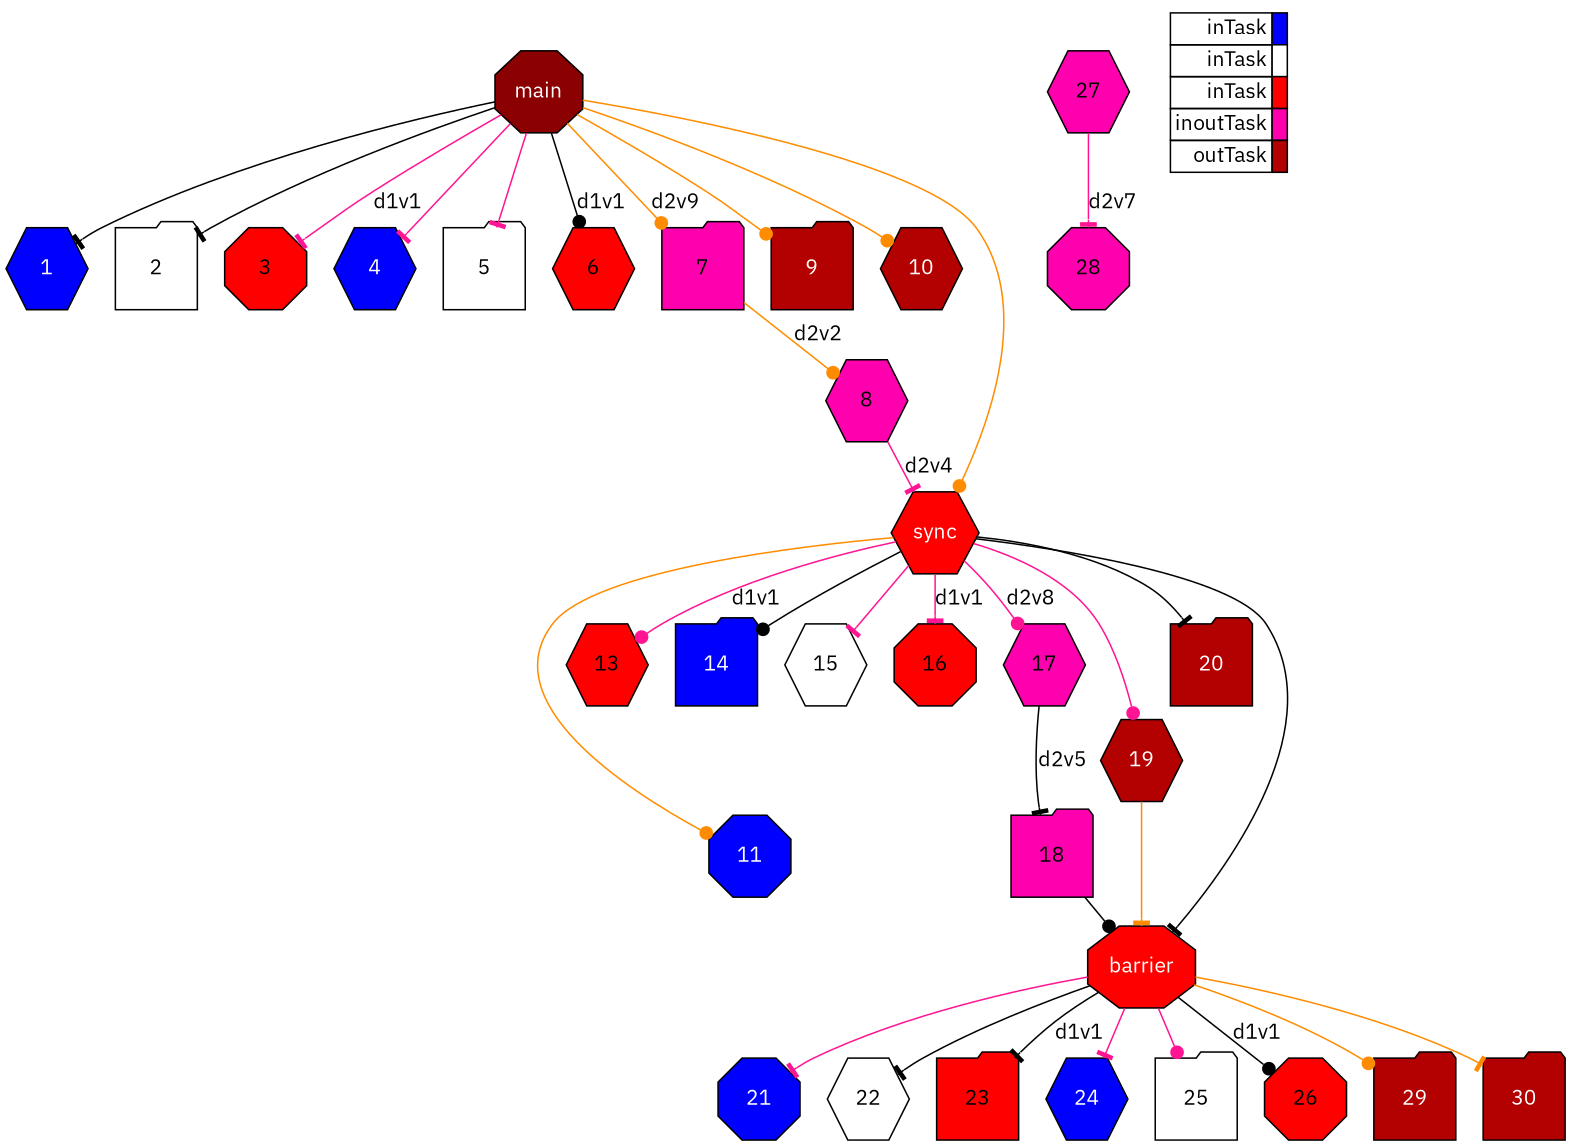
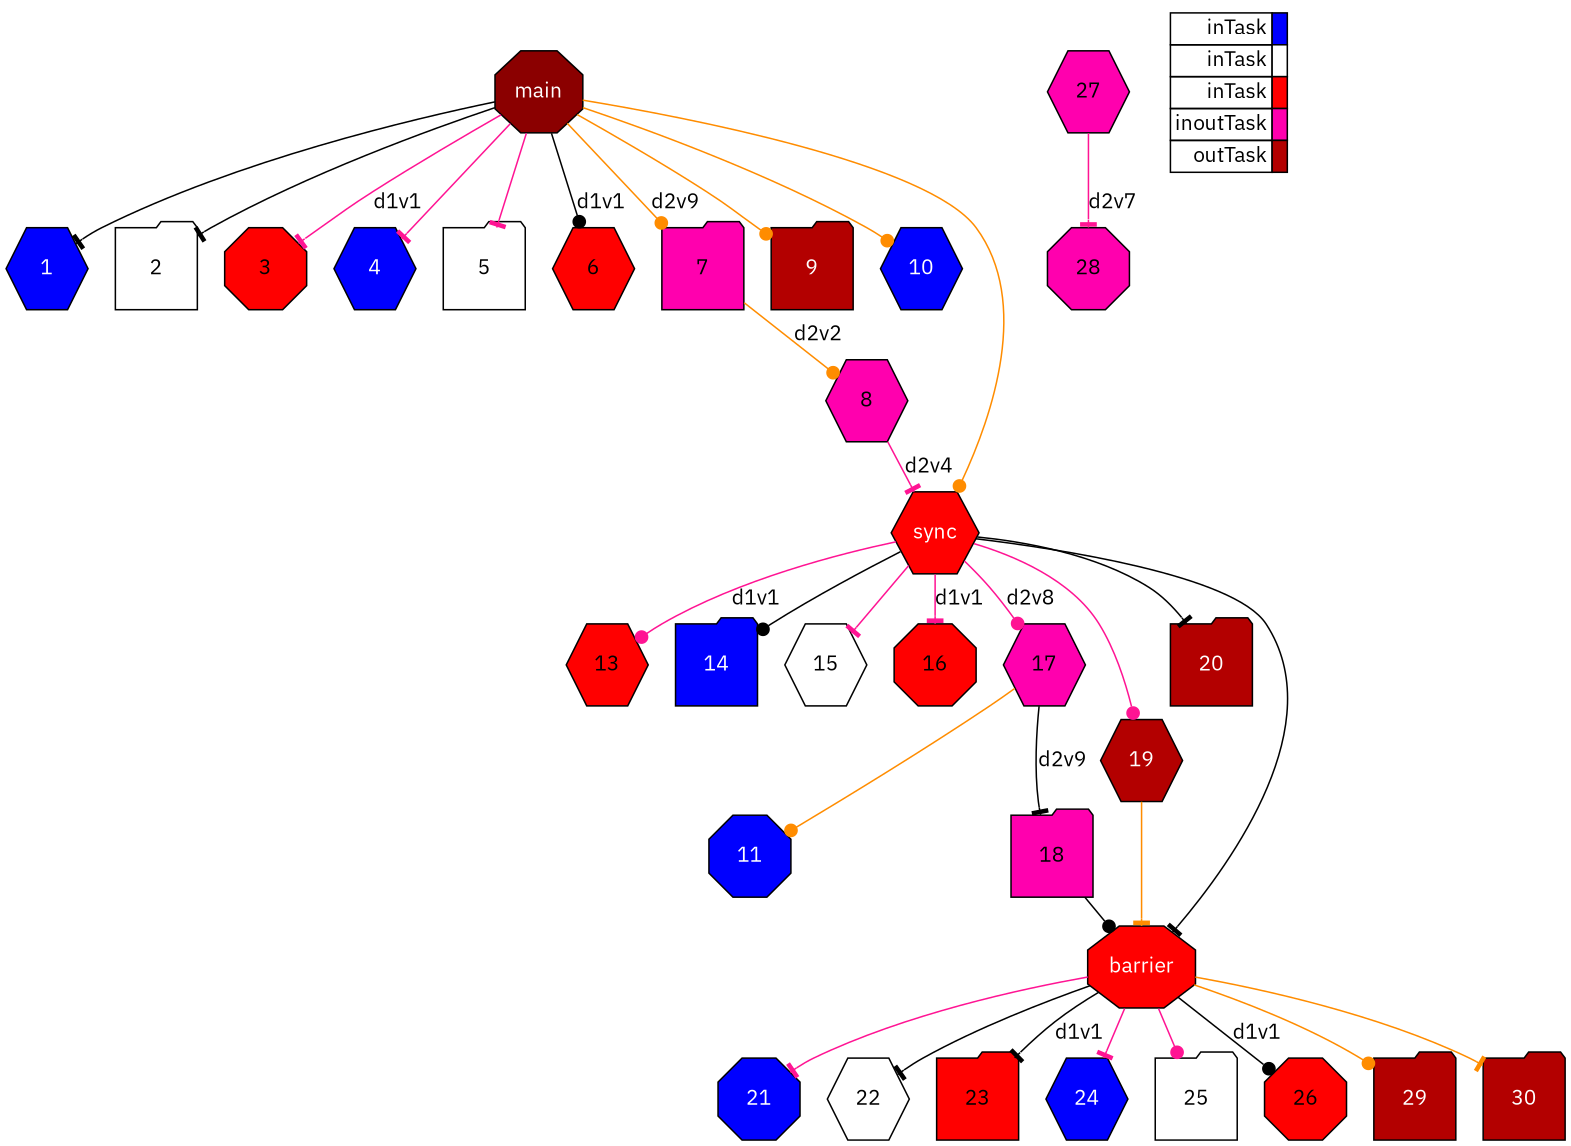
  digraph {
    compound=true
    fontname="IBM Plex Sans"
    labeljust=l
    newrank=true
    rankdir=TB
    node [fillcolor="#ff0000" fontcolor="#000000" fontname="IBM Plex Sans" shape=hexagon style=filled]
    edge [arrowhead=tee color=deeppink fontname="IBM Plex Sans"]
    n1 [fillcolor="#8B0000" fontcolor="#FFFFFF" height=0.75 label=main shape=octagon]
    1 [fillcolor="#0000ff" fontcolor="#ffffff" height=0.75]
    2 [fillcolor="#ffffff" height=0.75 shape=folder]
    3 [height=0.75 shape=octagon]
    4 [fillcolor="#0000ff" fontcolor="#ffffff" height=0.75]
    5 [fillcolor="#ffffff" height=0.75 shape=folder]
    6 [height=0.75]
    7 [fillcolor="#ff00ae" height=0.75 shape=folder]
    9 [fillcolor="#b30000" fontcolor="#ffffff" height=0.75 shape=folder]
-   10 [fillcolor="#b30000" fontcolor="#ffffff" height=0.75]
+   10 [fillcolor="#0000ff" fontcolor="#ffffff" height=0.75]
    n11 [fontcolor="#FFFFFF" height=0.75 label=sync]
    8 [fillcolor="#ff00ae" height=0.75]
    11 [fillcolor="#0000ff" fontcolor="#ffffff" height=0.75 shape=octagon]
    13 [height=0.75]
    14 [fillcolor="#0000ff" fontcolor="#ffffff" height=0.75 shape=folder]
    15 [fillcolor="#ffffff" height=0.75]
    16 [height=0.75 shape=octagon]
    17 [fillcolor="#ff00ae" height=0.75]
    19 [fillcolor="#b30000" fontcolor="#ffffff" height=0.75]
    20 [fillcolor="#b30000" fontcolor="#ffffff" height=0.75 shape=folder]
    n21 [fontcolor="#FFFFFF" height=0.75 label=barrier shape=octagon]
    18 [fillcolor="#ff00ae" height=0.75 shape=folder]
    21 [fillcolor="#0000ff" fontcolor="#ffffff" height=0.75 shape=octagon]
    22 [fillcolor="#ffffff" height=0.75]
    23 [height=0.75 shape=folder]
    24 [fillcolor="#0000ff" fontcolor="#ffffff" height=0.75]
    25 [fillcolor="#ffffff" height=0.75 shape=folder]
    26 [height=0.75 shape=octagon]
    27 [fillcolor="#ff00ae" height=0.75]
    29 [fillcolor="#b30000" fontcolor="#ffffff" height=0.75 shape=folder]
    30 [fillcolor="#b30000" fontcolor="#ffffff" height=0.75 shape=folder]
    28 [fillcolor="#ff00ae" height=0.75 shape=octagon]
    n33 [height=0.75 label=<       <table border="0" cellpadding="2" cellspacing="0" cellborder="1"> <tr> <td align="right">inTask</td> <td bgcolor="#0000ff">&nbsp;</td> </tr> <tr> <td align="right">inTask</td> <td bgcolor="#ffffff">&nbsp;</td> </tr> <tr> <td align="right">inTask</td> <td bgcolor="#ff0000">&nbsp;</td> </tr> <tr> <td align="right">inoutTask</td> <td bgcolor="#ff00ae">&nbsp;</td> </tr> <tr> <td align="right">outTask</td> <td bgcolor="#b30000">&nbsp;</td> </tr>       </table>     > shape=plaintext fillcolor="" fontcolor="" style=""]
    subgraph sub_1 {
      ranksep=0.20
      n1
      1
      2
      3
      4
      5
      6
      7
      9
      10
      n11
      8
      11
      13
      14
      15
      16
      17
      19
      20
      n21
      18
      21
      22
      23
      24
      25
      26
      27
      29
      30
      28
    }
    subgraph sub_2 {
      label=Legend
      rank=sink
      ranksep=0.20
      n33
    }
    n1 -> 1 [color=black]
    n1 -> 2 [color=black]
    n1 -> 3 [label=d1v1]
    n1 -> 4
    n1 -> 5
    n1 -> 6 [arrowhead=dot color=black label=d1v1]
    n1 -> 7 [arrowhead=dot color=darkorange label=d2v9]
    n1 -> 9 [arrowhead=dot color=darkorange]
    n1 -> 10 [arrowhead=dot color=darkorange]
    n1 -> n11 [arrowhead=dot color=darkorange]
    7 -> 8 [arrowhead=dot color=darkorange label=d2v2]
-   n11 -> 11 [arrowhead=dot color=darkorange]
+   17 -> 11 [arrowhead=dot color=darkorange]
    n11 -> 13 [arrowhead=dot label=d1v1]
    n11 -> 14 [arrowhead=dot color=black]
    n11 -> 15
    n11 -> 16 [label=d1v1]
    n11 -> 17 [arrowhead=dot label=d2v8]
    n11 -> 19 [arrowhead=dot]
    n11 -> 20 [color=black]
    n11 -> n21 [color=black]
    8 -> n11 [label=d2v4]
-   17 -> 18 [color=black label=d2v5]
+   17 -> 18 [color=black label=d2v9]
    19 -> n21 [color=darkorange]
    n21 -> 21
    n21 -> 22 [color=black]
    n21 -> 23 [color=black label=d1v1]
    n21 -> 24
    n21 -> 25 [arrowhead=dot]
    n21 -> 26 [arrowhead=dot color=black label=d1v1]
    n21 -> 29 [arrowhead=dot color=darkorange]
    n21 -> 30 [color=darkorange]
    18 -> n21 [arrowhead=dot color=black]
    27 -> 28 [label=d2v7]
  }
